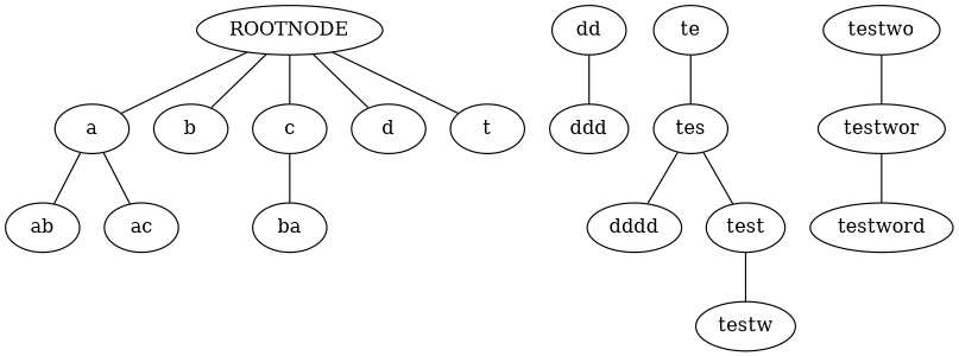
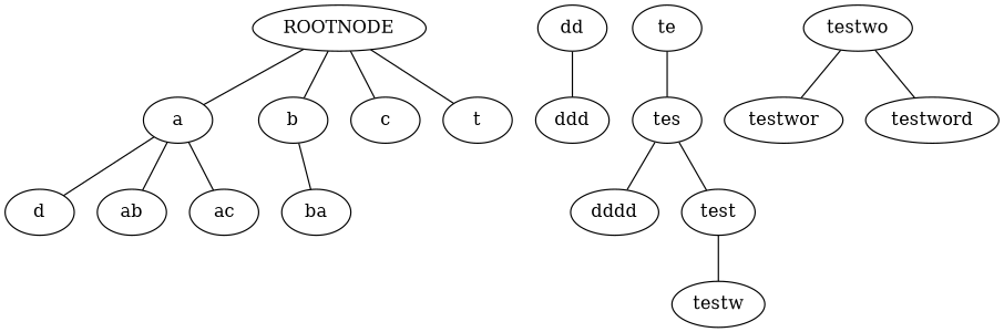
  graph {
    ROOTNODE
    a
    b
    c
    d
    t
    ab
    ac
    ba
    dd
    ddd
    te
    tes
    dddd
    test
    testw
    testwo
    testwor
    testword
    ROOTNODE -- a
    ROOTNODE -- b
    ROOTNODE -- c
-   ROOTNODE -- d
+   a -- d
    ROOTNODE -- t
    a -- ab
    a -- ac
-   c -- ba
+   b -- ba
    dd -- ddd
    te -- tes
    tes -- dddd
    tes -- test
    test -- testw
    testwo -- testwor
-   testwor -- testword
+   testwo -- testword
  }
